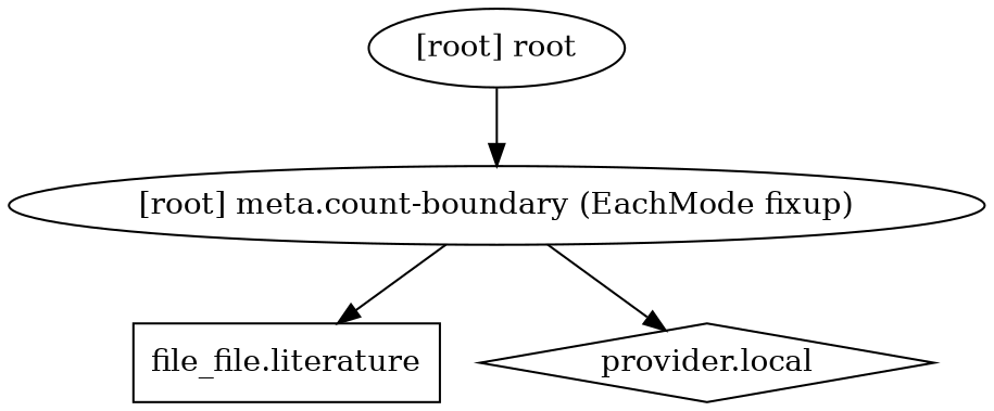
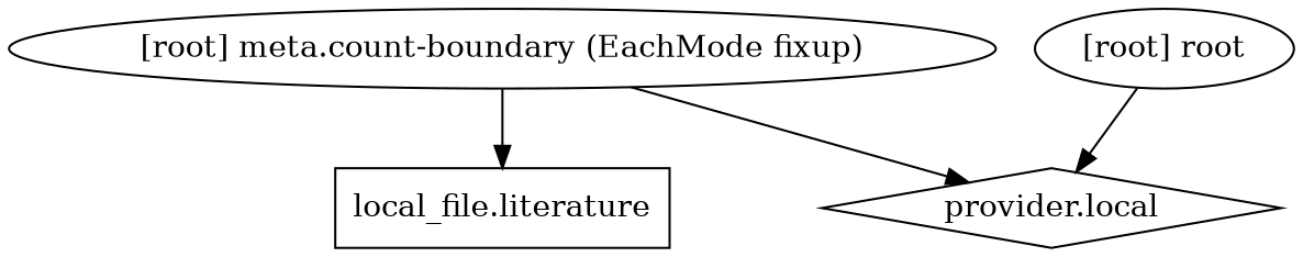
  digraph {
    compound=true
    newrank=true
-   n1 [label="file_file.literature" shape=box]
+   n1 [label="local_file.literature" shape=box]
    n2 [label="provider.local" shape=diamond]
    "[root] meta.count-boundary (EachMode fixup)"
    "[root] root"
    subgraph sub_1 {
      n1
      n2
      "[root] meta.count-boundary (EachMode fixup)"
      "[root] root"
    }
    "[root] meta.count-boundary (EachMode fixup)" -> n1
    "[root] meta.count-boundary (EachMode fixup)" -> n2
-   "[root] root" -> "[root] meta.count-boundary (EachMode fixup)"
+   "[root] root" -> n2
  }
